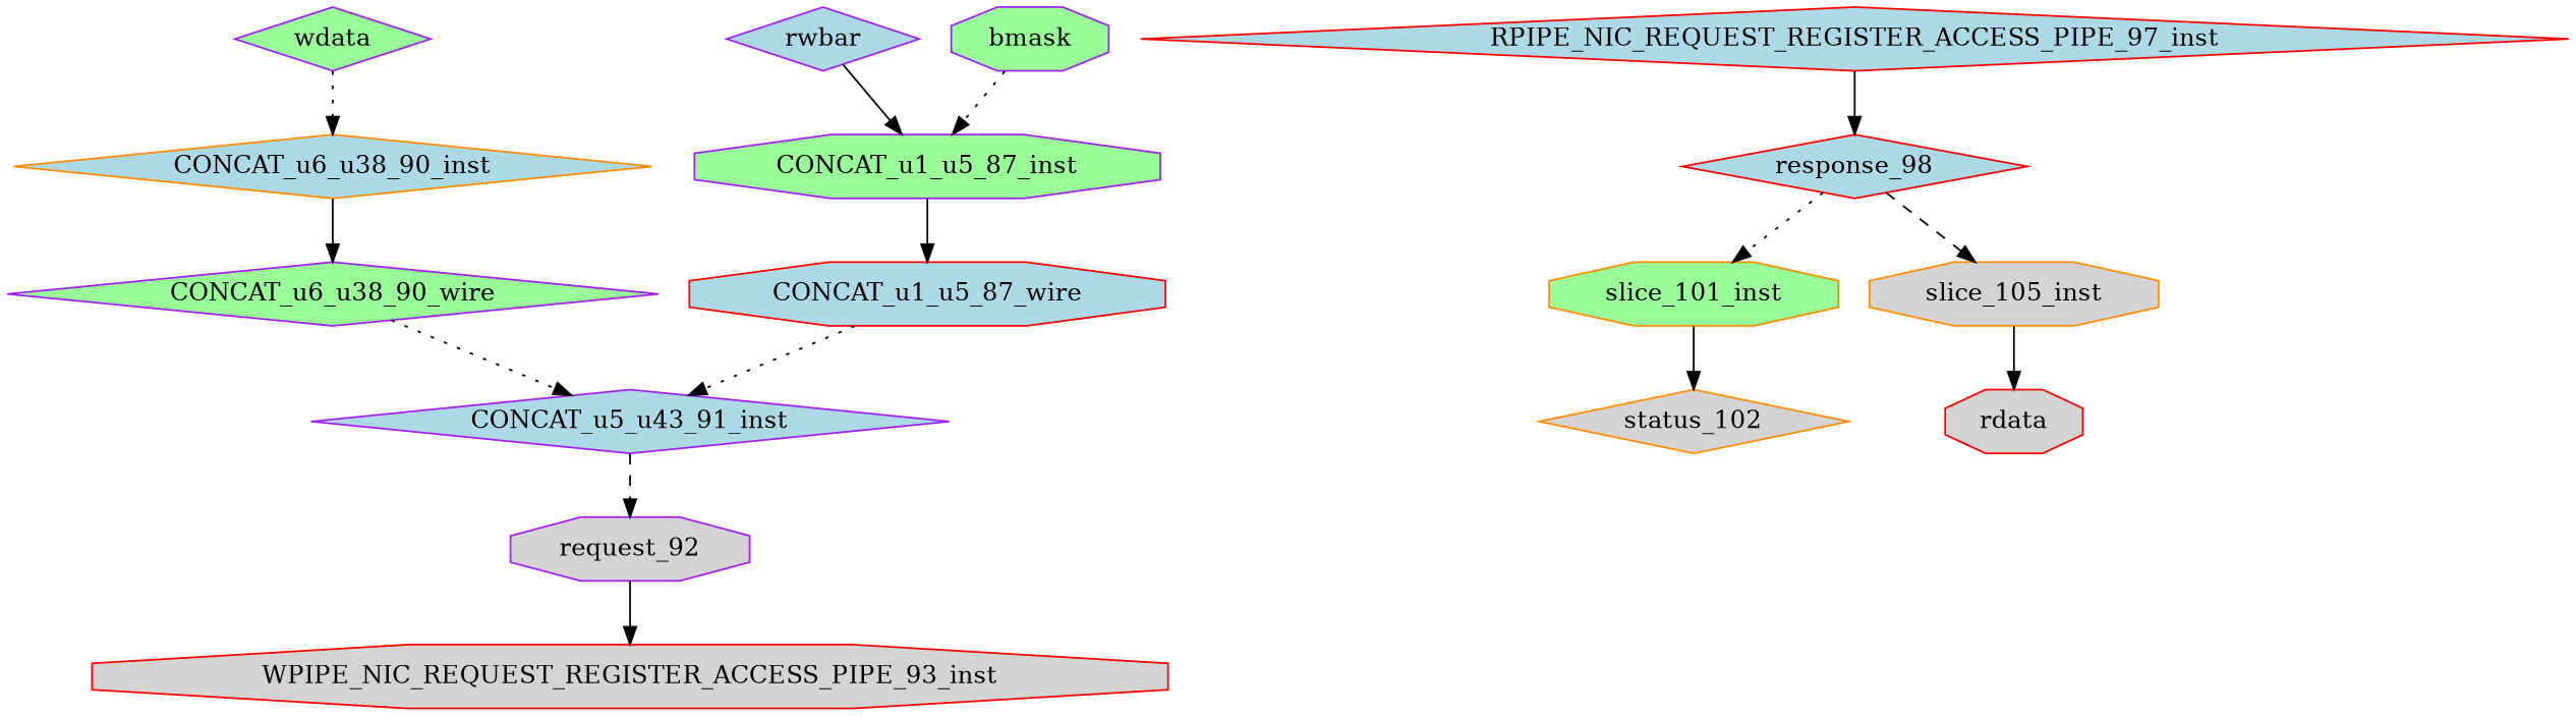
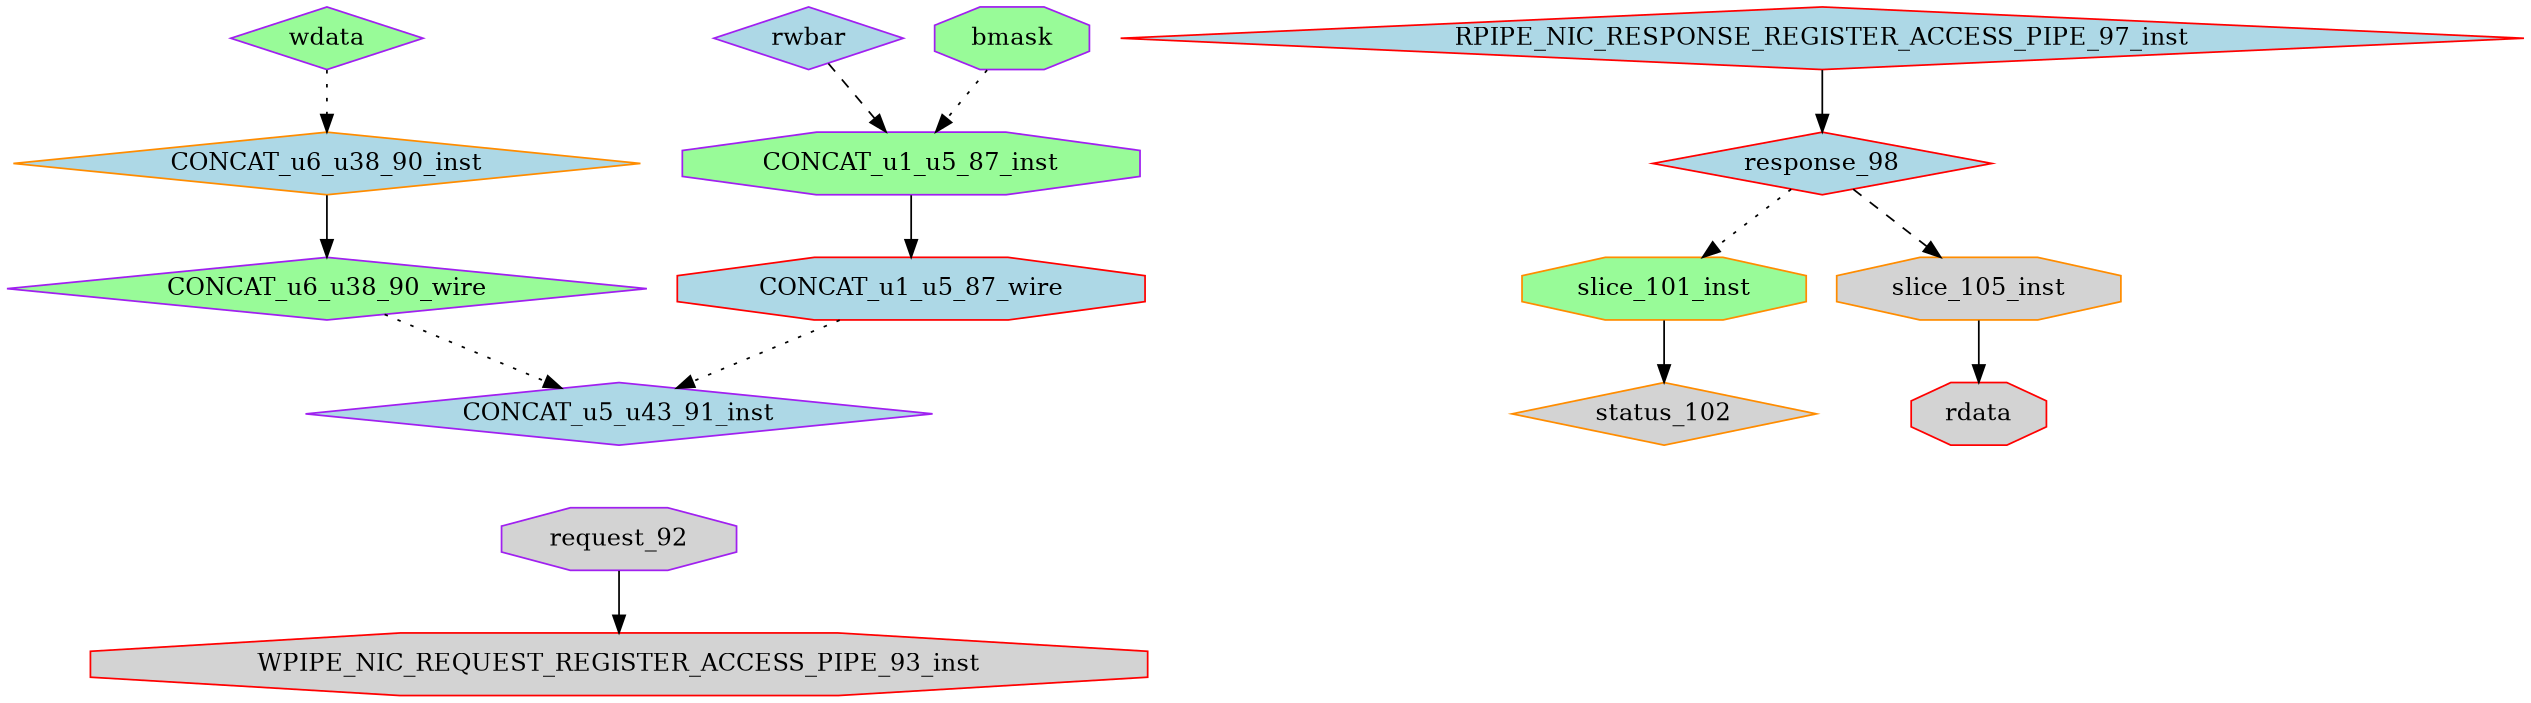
  digraph {
    node [color=purple fillcolor=lightblue shape=octagon style=filled]
    edge [style=solid]
    CONCAT_u1_u5_87_wire [color=red]
    CONCAT_u5_u43_91_inst [shape=diamond]
    request_92 [fillcolor=lightgrey]
    CONCAT_u6_u38_90_wire [fillcolor=palegreen shape=diamond]
    WPIPE_NIC_REQUEST_REGISTER_ACCESS_PIPE_93_inst [color=red fillcolor=lightgrey]
    response_98 [color=red shape=diamond]
    slice_101_inst [color=darkorange fillcolor=palegreen]
    slice_105_inst [color=darkorange fillcolor=lightgrey]
    status_102 [color=darkorange fillcolor=lightgrey shape=diamond]
    rdata [color=red fillcolor=lightgrey]
    CONCAT_u1_u5_87_inst [fillcolor=palegreen]
    rwbar [shape=diamond]
    bmask [fillcolor=palegreen]
    CONCAT_u6_u38_90_inst [color=darkorange shape=diamond]
    wdata [fillcolor=palegreen shape=diamond]
-   RPIPE_NIC_RESPONSE_REGISTER_ACCESS_PIPE_97_inst [color=red shape=diamond label=RPIPE_NIC_REQUEST_REGISTER_ACCESS_PIPE_97_inst]
+   RPIPE_NIC_RESPONSE_REGISTER_ACCESS_PIPE_97_inst [color=red shape=diamond]
    CONCAT_u1_u5_87_wire -> CONCAT_u5_u43_91_inst [style=dotted]
-   CONCAT_u5_u43_91_inst -> request_92 [style=dashed]
    request_92 -> WPIPE_NIC_REQUEST_REGISTER_ACCESS_PIPE_93_inst
    CONCAT_u6_u38_90_wire -> CONCAT_u5_u43_91_inst [style=dotted]
    response_98 -> slice_101_inst [style=dotted]
    response_98 -> slice_105_inst [style=dashed]
    slice_101_inst -> status_102
    slice_105_inst -> rdata
    CONCAT_u1_u5_87_inst -> CONCAT_u1_u5_87_wire
-   rwbar -> CONCAT_u1_u5_87_inst
+   rwbar -> CONCAT_u1_u5_87_inst [style=dashed]
    bmask -> CONCAT_u1_u5_87_inst [style=dotted]
    CONCAT_u6_u38_90_inst -> CONCAT_u6_u38_90_wire
    wdata -> CONCAT_u6_u38_90_inst [style=dotted]
    RPIPE_NIC_RESPONSE_REGISTER_ACCESS_PIPE_97_inst -> response_98
  }
